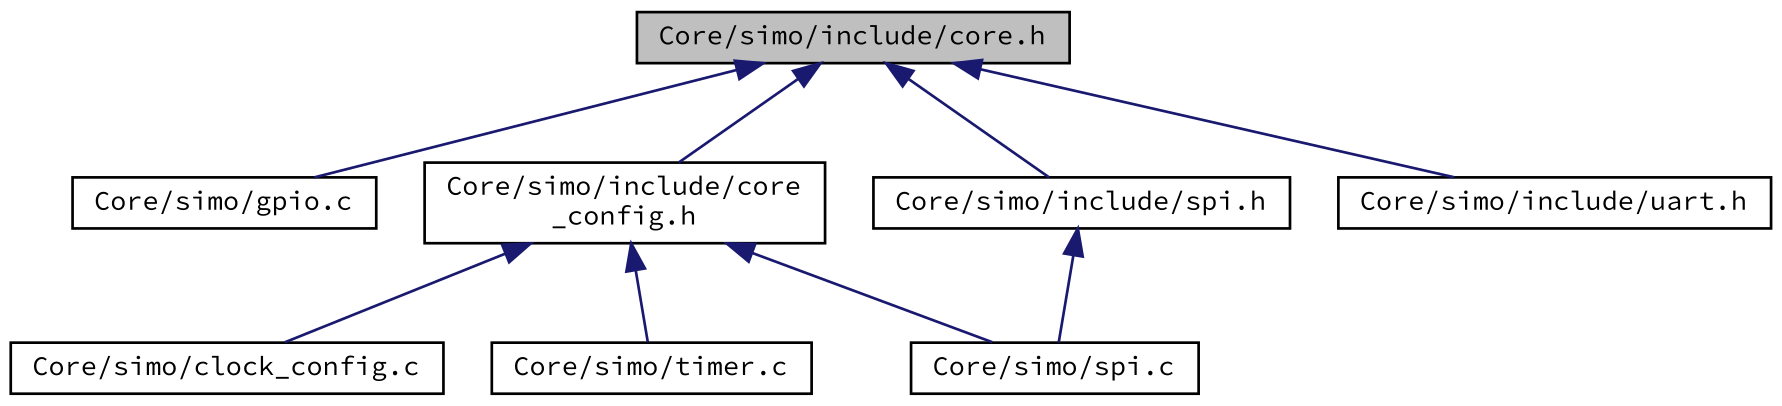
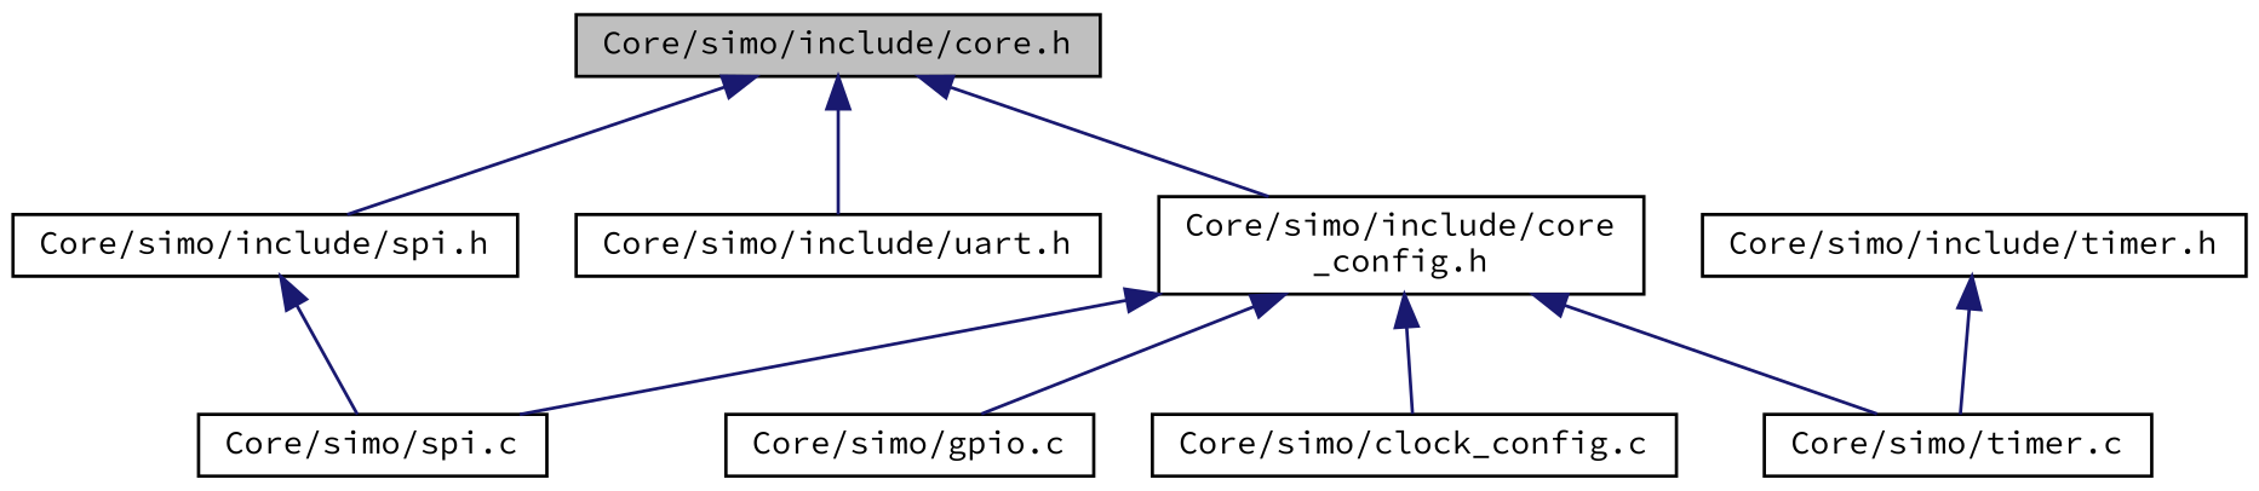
  digraph {
    fontname="Source Code Pro"
    node [color=black fillcolor=white fontname="Source Code Pro" fontsize=10 shape=record style=filled]
    edge [color=midnightblue dir=back fontname="Source Code Pro" fontsize=10 labelfontname=Helvetica labelfontsize=10 style=solid]
    n1 [fillcolor=grey75 fontcolor=black height=0.2 label="Core/simo/include/core.h" width=0.4]
    n2 [height=0.2 label="Core/simo/gpio.c" width=0.4]
    n3 [height=0.2 label="Core/simo/include/core\l_config.h" width=0.4]
    n4 [height=0.2 label="Core/simo/include/spi.h" width=0.4]
    n5 [height=0.2 label="Core/simo/include/uart.h" width=0.4]
    n6 [height=0.2 label="Core/simo/clock_config.c" width=0.4]
    n7 [height=0.2 label="Core/simo/spi.c" width=0.4]
    n8 [height=0.2 label="Core/simo/timer.c" width=0.4]
-   n1 -> n2
+   n9 [height=0.2 label="Core/simo/include/timer.h" width=0.4]
+   n3 -> n2
    n1 -> n3
    n1 -> n4
    n1 -> n5
    n3 -> n6
    n3 -> n7
    n3 -> n8
    n4 -> n7
+   n9 -> n8
  }
